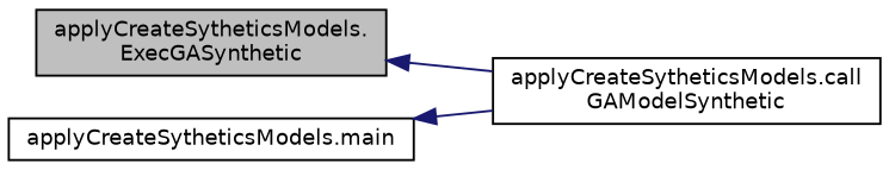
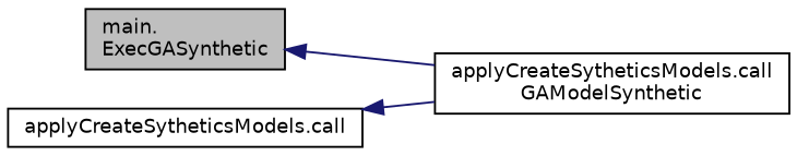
  digraph {
    rankdir=LR
    node [color=black fillcolor=white fontname=Helvetica fontsize=10 shape=record style=filled]
    edge [color=midnightblue dir=back fontname=Helvetica fontsize=10 labelfontname=Helvetica labelfontsize=10 style=solid]
-   n1 [fillcolor=grey75 fontcolor=black height=0.2 label="applyCreateSytheticsModels.\lExecGASynthetic" width=0.4]
+   n1 [fillcolor=grey75 fontcolor=black height=0.2 label="main.\lExecGASynthetic" width=0.4]
    n2 [height=0.2 label="applyCreateSytheticsModels.call\lGAModelSynthetic" width=0.4]
-   n3 [height=0.2 label="applyCreateSytheticsModels.main" width=0.4]
+   n3 [height=0.2 label="applyCreateSytheticsModels.call" width=0.4]
    n1 -> n2
    n3 -> n2
  }
